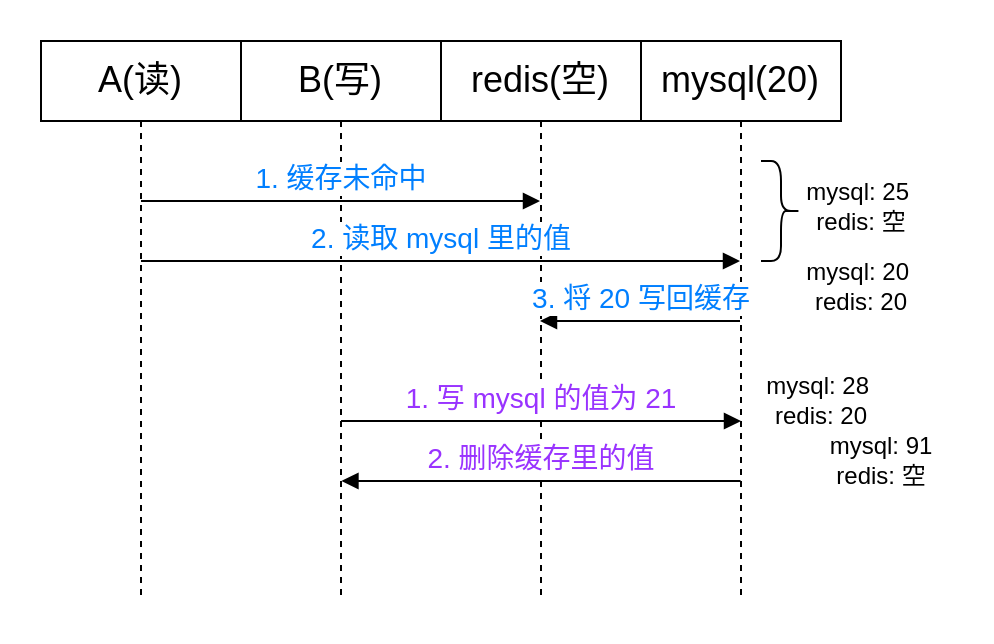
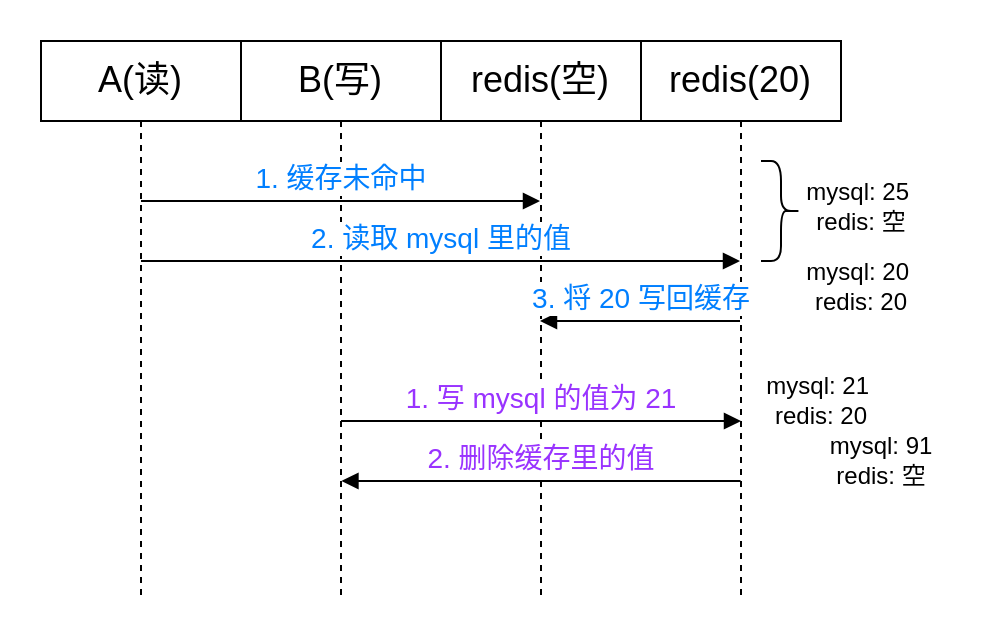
  <mxCell id="0" />
  <mxCell id="1" parent="0" />
  <mxCell id="2" value="&lt;font style=&quot;font-size: 18px;&quot;&gt;A(读)&lt;/font&gt;" style="shape=umlLifeline;perimeter=lifelinePerimeter;whiteSpace=wrap;html=1;container=1;dropTarget=0;collapsible=0;recursiveResize=0;outlineConnect=0;portConstraint=eastwest;newEdgeStyle={&quot;curved&quot;:0,&quot;rounded&quot;:0};" vertex="1" parent="1"><mxGeometry x="20" y="20" width="100" height="280" as="geometry" /></mxCell>
  <mxCell id="3" value="&lt;font style=&quot;font-size: 18px;&quot;&gt;B(写)&lt;/font&gt;" style="shape=umlLifeline;perimeter=lifelinePerimeter;whiteSpace=wrap;html=1;container=1;dropTarget=0;collapsible=0;recursiveResize=0;outlineConnect=0;portConstraint=eastwest;newEdgeStyle={&quot;curved&quot;:0,&quot;rounded&quot;:0};" vertex="1" parent="1"><mxGeometry x="120" y="20" width="100" height="280" as="geometry" /></mxCell>
  <mxCell id="4" value="&lt;font style=&quot;font-size: 18px;&quot;&gt;redis(空)&lt;br&gt;&lt;/font&gt;" style="shape=umlLifeline;perimeter=lifelinePerimeter;whiteSpace=wrap;html=1;container=1;dropTarget=0;collapsible=0;recursiveResize=0;outlineConnect=0;portConstraint=eastwest;newEdgeStyle={&quot;curved&quot;:0,&quot;rounded&quot;:0};" vertex="1" parent="1"><mxGeometry x="220" y="20" width="100" height="280" as="geometry" /></mxCell>
- <mxCell id="5" value="&lt;font style=&quot;font-size: 18px;&quot;&gt;mysql(20)&lt;br&gt;&lt;/font&gt;" style="shape=umlLifeline;perimeter=lifelinePerimeter;whiteSpace=wrap;html=1;container=1;dropTarget=0;collapsible=0;recursiveResize=0;outlineConnect=0;portConstraint=eastwest;newEdgeStyle={&quot;curved&quot;:0,&quot;rounded&quot;:0};" vertex="1" parent="1"><mxGeometry x="320" y="20" width="100" height="280" as="geometry" /></mxCell>
+ <mxCell id="5" value="&lt;font style=&quot;font-size: 18px;&quot;&gt;redis(20)&lt;br&gt;&lt;/font&gt;" style="shape=umlLifeline;perimeter=lifelinePerimeter;whiteSpace=wrap;html=1;container=1;dropTarget=0;collapsible=0;recursiveResize=0;outlineConnect=0;portConstraint=eastwest;newEdgeStyle={&quot;curved&quot;:0,&quot;rounded&quot;:0};" vertex="1" parent="1"><mxGeometry x="320" y="20" width="100" height="280" as="geometry" /></mxCell>
  <mxCell id="6" value="&lt;font color=&quot;#007fff&quot; style=&quot;font-size: 14px;&quot;&gt;1. 缓存未命中&lt;/font&gt;" style="html=1;verticalAlign=bottom;endArrow=block;curved=0;rounded=0;" edge="1" parent="1" target="4"><mxGeometry width="80" relative="1" as="geometry"><mxPoint x="70" y="100" as="sourcePoint" /><mxPoint x="150" y="100" as="targetPoint" /></mxGeometry></mxCell>
  <mxCell id="7" value="&lt;font color=&quot;#007fff&quot; style=&quot;font-size: 14px;&quot;&gt;2. 读取 mysql 里的值&lt;/font&gt;" style="html=1;verticalAlign=bottom;endArrow=block;curved=0;rounded=0;" edge="1" parent="1" target="5"><mxGeometry width="80" relative="1" as="geometry"><mxPoint x="70" y="130" as="sourcePoint" /><mxPoint x="270" y="130" as="targetPoint" /></mxGeometry></mxCell>
  <mxCell id="8" value="&lt;font color=&quot;#9933ff&quot; style=&quot;font-size: 14px;&quot;&gt;1. 写 mysql 的值为 21&lt;br&gt;&lt;/font&gt;" style="html=1;verticalAlign=bottom;endArrow=block;curved=0;rounded=0;" edge="1" parent="1"><mxGeometry width="80" relative="1" as="geometry"><mxPoint x="170" y="210" as="sourcePoint" /><mxPoint x="370" y="210" as="targetPoint" /></mxGeometry></mxCell>
  <mxCell id="9" value="&lt;font color=&quot;#9933ff&quot; style=&quot;font-size: 14px;&quot;&gt;2. 删除缓存里的值&lt;br&gt;&lt;/font&gt;" style="html=1;verticalAlign=bottom;endArrow=block;curved=0;rounded=0;" edge="1" parent="1"><mxGeometry width="80" relative="1" as="geometry"><mxPoint x="369.78" y="240" as="sourcePoint" /><mxPoint x="170.224" y="240" as="targetPoint" /></mxGeometry></mxCell>
  <mxCell id="10" value="&lt;font color=&quot;#007fff&quot; style=&quot;font-size: 14px;&quot;&gt;3. 将 20 写回缓存&lt;/font&gt;" style="html=1;verticalAlign=bottom;endArrow=block;curved=0;rounded=0;" edge="1" parent="1" source="5" target="4"><mxGeometry width="80" relative="1" as="geometry"><mxPoint x="80" y="140" as="sourcePoint" /><mxPoint x="380" y="140" as="targetPoint" /></mxGeometry></mxCell>
  <mxCell id="11" value="mysql: 25&amp;nbsp;&lt;br&gt;redis: 空" style="text;html=1;align=center;verticalAlign=middle;resizable=0;points=[];autosize=1;strokeColor=none;fillColor=none;" vertex="1" parent="1"><mxGeometry x="390" y="83" width="80" height="40" as="geometry" /></mxCell>
  <mxCell id="12" value="mysql: 20&amp;nbsp;&lt;br&gt;redis: 20" style="text;html=1;align=center;verticalAlign=middle;resizable=0;points=[];autosize=1;strokeColor=none;fillColor=none;" vertex="1" parent="1"><mxGeometry x="390" y="123" width="80" height="40" as="geometry" /></mxCell>
  <mxCell id="13" value="" style="shape=curlyBracket;whiteSpace=wrap;html=1;rounded=1;flipH=1;labelPosition=right;verticalLabelPosition=middle;align=left;verticalAlign=middle;" vertex="1" parent="1"><mxGeometry x="380" y="80" width="20" height="50" as="geometry" /></mxCell>
- <mxCell id="14" value="mysql: 28&amp;nbsp;&lt;br&gt;redis: 20" style="text;html=1;align=center;verticalAlign=middle;resizable=0;points=[];autosize=1;strokeColor=none;fillColor=none;" vertex="1" parent="1"><mxGeometry x="370" y="180" width="80" height="40" as="geometry" /></mxCell>
+ <mxCell id="14" value="mysql: 21&amp;nbsp;&lt;br&gt;redis: 20" style="text;html=1;align=center;verticalAlign=middle;resizable=0;points=[];autosize=1;strokeColor=none;fillColor=none;" vertex="1" parent="1"><mxGeometry x="370" y="180" width="80" height="40" as="geometry" /></mxCell>
  <mxCell id="15" value="mysql: 91&lt;br&gt;redis: 空" style="text;html=1;align=center;verticalAlign=middle;resizable=0;points=[];autosize=1;strokeColor=none;fillColor=none;" vertex="1" parent="1"><mxGeometry x="405" y="210" width="70" height="40" as="geometry" /></mxCell>
